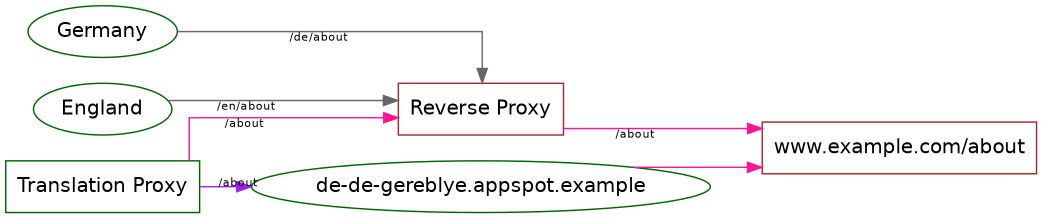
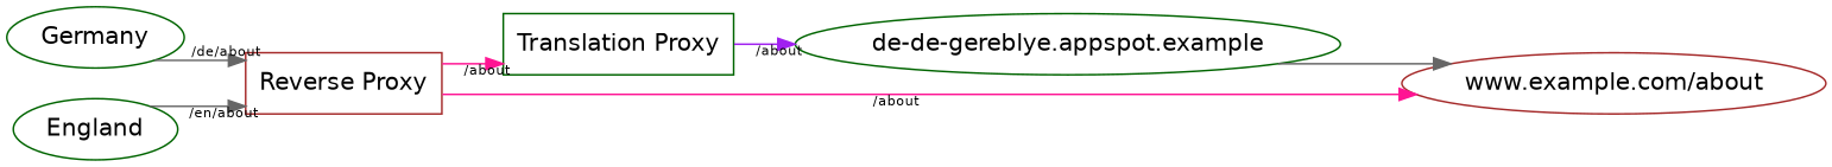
  digraph {
    fontname="DejaVu Sans"
    rankdir=LR
    splines=ortho
    node [color=darkgreen fontname="DejaVu Sans"]
    edge [color=deeppink fontname="DejaVu Sans" fontsize=8 xlabel="/about"]
    n1 [label=Germany]
    n2 [color=brown label="Reverse Proxy" shape=box]
    n3 [label="Translation Proxy" shape=box]
    n4 [label="de-de-gereblye.appspot.example"]
-   n5 [color=brown label="www.example.com/about" shape=box]
+   n5 [color=brown label="www.example.com/about"]
    n6 [label=England]
    subgraph sub_1 {
      n1
      n2
      n3
      n4
    }
    n1 -> n2 [color=gray40 xlabel="/de/about"]
-   n3 -> n2
+   n2 -> n3
    n2 -> n5
    n3 -> n4 [color=purple]
-   n4 -> n5 [xlabel=""]
+   n4 -> n5 [color=gray40 xlabel=""]
    n6 -> n2 [color=gray40 xlabel="/en/about"]
  }
